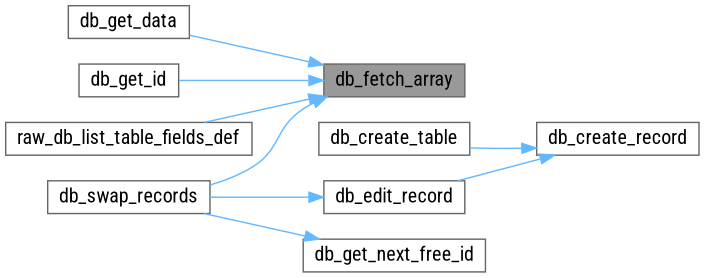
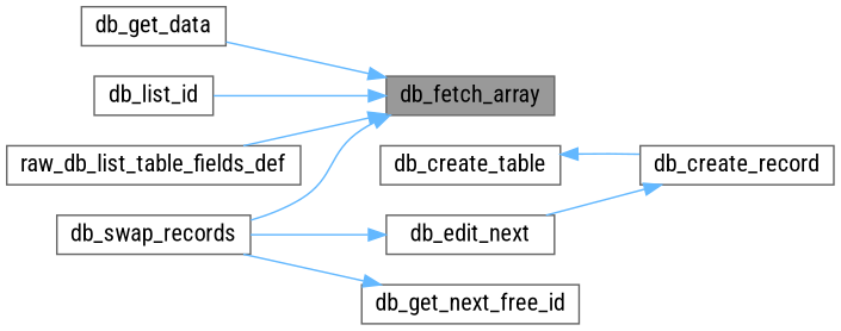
  digraph {
    fontname="Roboto Condensed"
    rankdir=RL
    node [color=grey40 fillcolor=white fontname="Roboto Condensed" fontsize=14 shape=box style=filled]
    edge [color=steelblue1 dir=back fontname="Roboto Condensed" fontsize=14 labelfontname=Helvetica labelfontsize=14 style=solid]
    n1 [color=gray40 fillcolor=grey60 fontcolor=black height=0.2 label=db_fetch_array width=0.4]
    n2 [height=0.2 label=db_swap_records width=0.4]
    n3 [height=0.2 label=db_get_data width=0.4]
-   n4 [height=0.2 label=db_get_id width=0.4]
+   n4 [height=0.2 label=db_list_id width=0.4]
    n5 [height=0.2 label=raw_db_list_table_fields_def width=0.4]
    n6 [height=0.2 label=db_create_record width=0.4]
    n7 [height=0.2 label=db_create_table width=0.4]
-   n8 [height=0.2 label=db_edit_record width=0.4]
+   n8 [height=0.2 label=db_edit_next width=0.4]
    n9 [height=0.2 label=db_get_next_free_id width=0.4]
    n1 -> n2
    n1 -> n3
    n1 -> n4
    n1 -> n5
-   n6 -> n7
+   n7 -> n6
    n6 -> n8
    n8 -> n2
    n9 -> n2
  }
